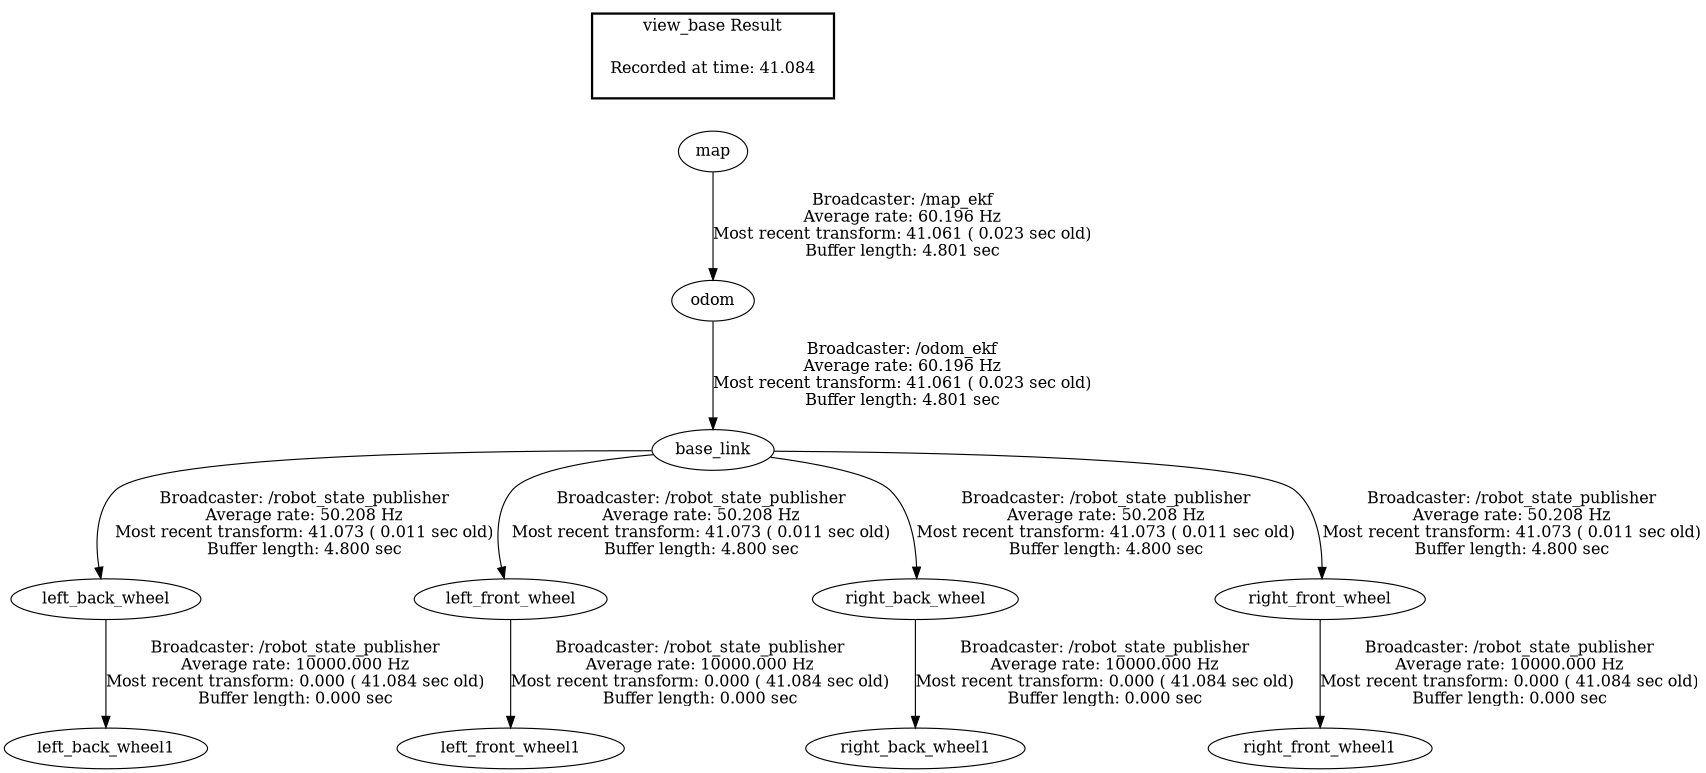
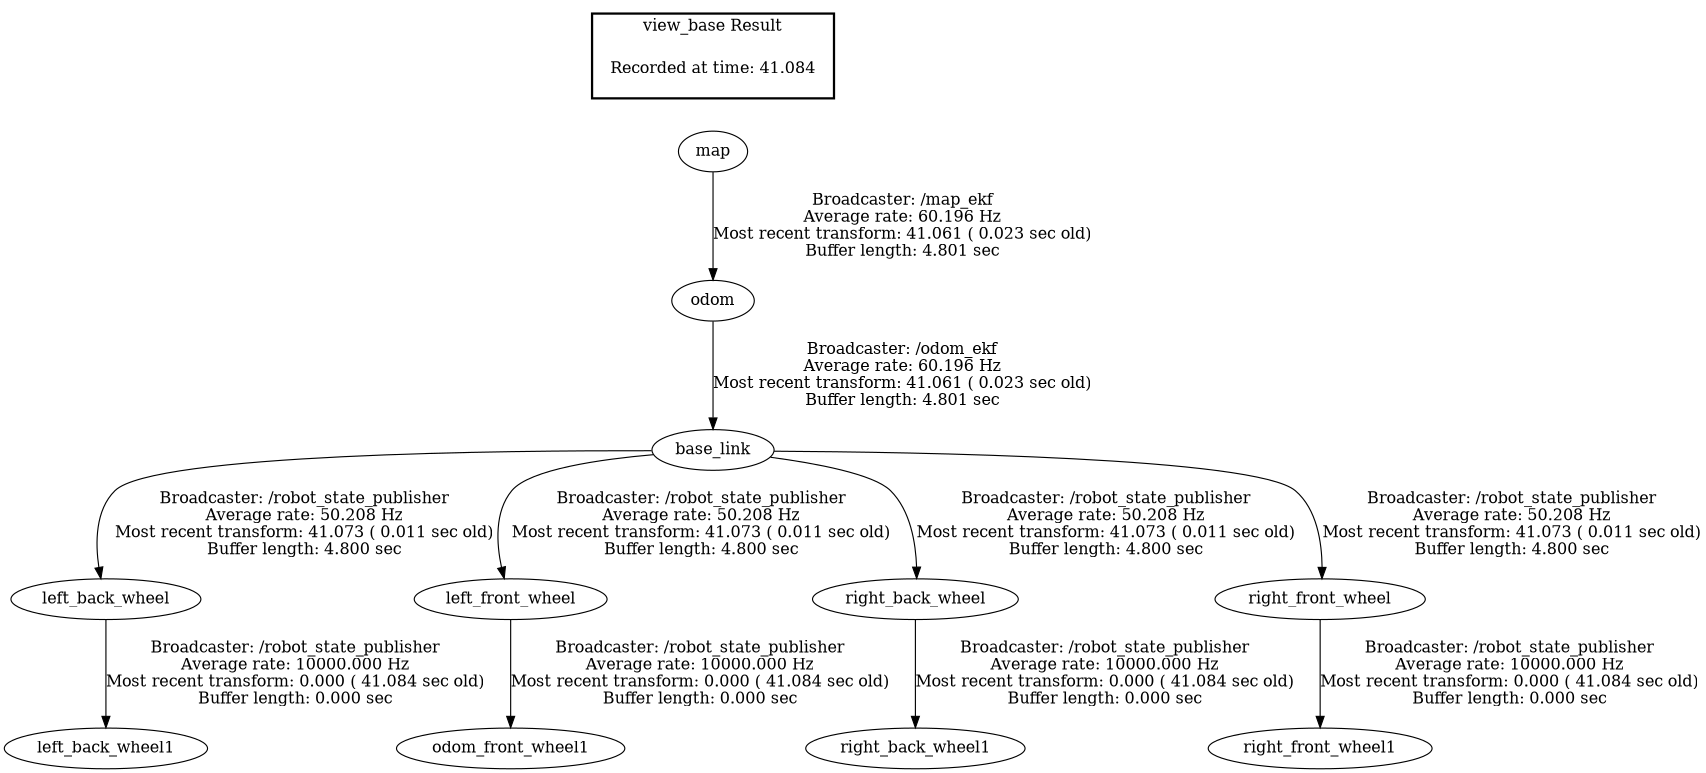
  digraph {
    "Recorded at time: 41.084" [shape=plaintext]
    map
    left_back_wheel
    left_back_wheel1
    base_link
    left_front_wheel
    right_back_wheel
    right_front_wheel
-   left_front_wheel1
+   left_front_wheel1 [label=odom_front_wheel1]
    right_back_wheel1
    right_front_wheel1
    odom
    subgraph cluster_1 {
      color=black
      label="view_base Result"
      style=bold
      "Recorded at time: 41.084"
    }
    "Recorded at time: 41.084" -> map [style=invis]
    map -> odom [label="Broadcaster: /map_ekf\nAverage rate: 60.196 Hz\nMost recent transform: 41.061 ( 0.023 sec old)\nBuffer length: 4.801 sec\n"]
    left_back_wheel -> left_back_wheel1 [label="Broadcaster: /robot_state_publisher\nAverage rate: 10000.000 Hz\nMost recent transform: 0.000 ( 41.084 sec old)\nBuffer length: 0.000 sec\n"]
    base_link -> left_back_wheel [label="Broadcaster: /robot_state_publisher\nAverage rate: 50.208 Hz\nMost recent transform: 41.073 ( 0.011 sec old)\nBuffer length: 4.800 sec\n"]
    base_link -> left_front_wheel [label="Broadcaster: /robot_state_publisher\nAverage rate: 50.208 Hz\nMost recent transform: 41.073 ( 0.011 sec old)\nBuffer length: 4.800 sec\n"]
    base_link -> right_back_wheel [label="Broadcaster: /robot_state_publisher\nAverage rate: 50.208 Hz\nMost recent transform: 41.073 ( 0.011 sec old)\nBuffer length: 4.800 sec\n"]
    base_link -> right_front_wheel [label="Broadcaster: /robot_state_publisher\nAverage rate: 50.208 Hz\nMost recent transform: 41.073 ( 0.011 sec old)\nBuffer length: 4.800 sec\n"]
    left_front_wheel -> left_front_wheel1 [label="Broadcaster: /robot_state_publisher\nAverage rate: 10000.000 Hz\nMost recent transform: 0.000 ( 41.084 sec old)\nBuffer length: 0.000 sec\n"]
    right_back_wheel -> right_back_wheel1 [label="Broadcaster: /robot_state_publisher\nAverage rate: 10000.000 Hz\nMost recent transform: 0.000 ( 41.084 sec old)\nBuffer length: 0.000 sec\n"]
    right_front_wheel -> right_front_wheel1 [label="Broadcaster: /robot_state_publisher\nAverage rate: 10000.000 Hz\nMost recent transform: 0.000 ( 41.084 sec old)\nBuffer length: 0.000 sec\n"]
    odom -> base_link [label="Broadcaster: /odom_ekf\nAverage rate: 60.196 Hz\nMost recent transform: 41.061 ( 0.023 sec old)\nBuffer length: 4.801 sec\n"]
  }
